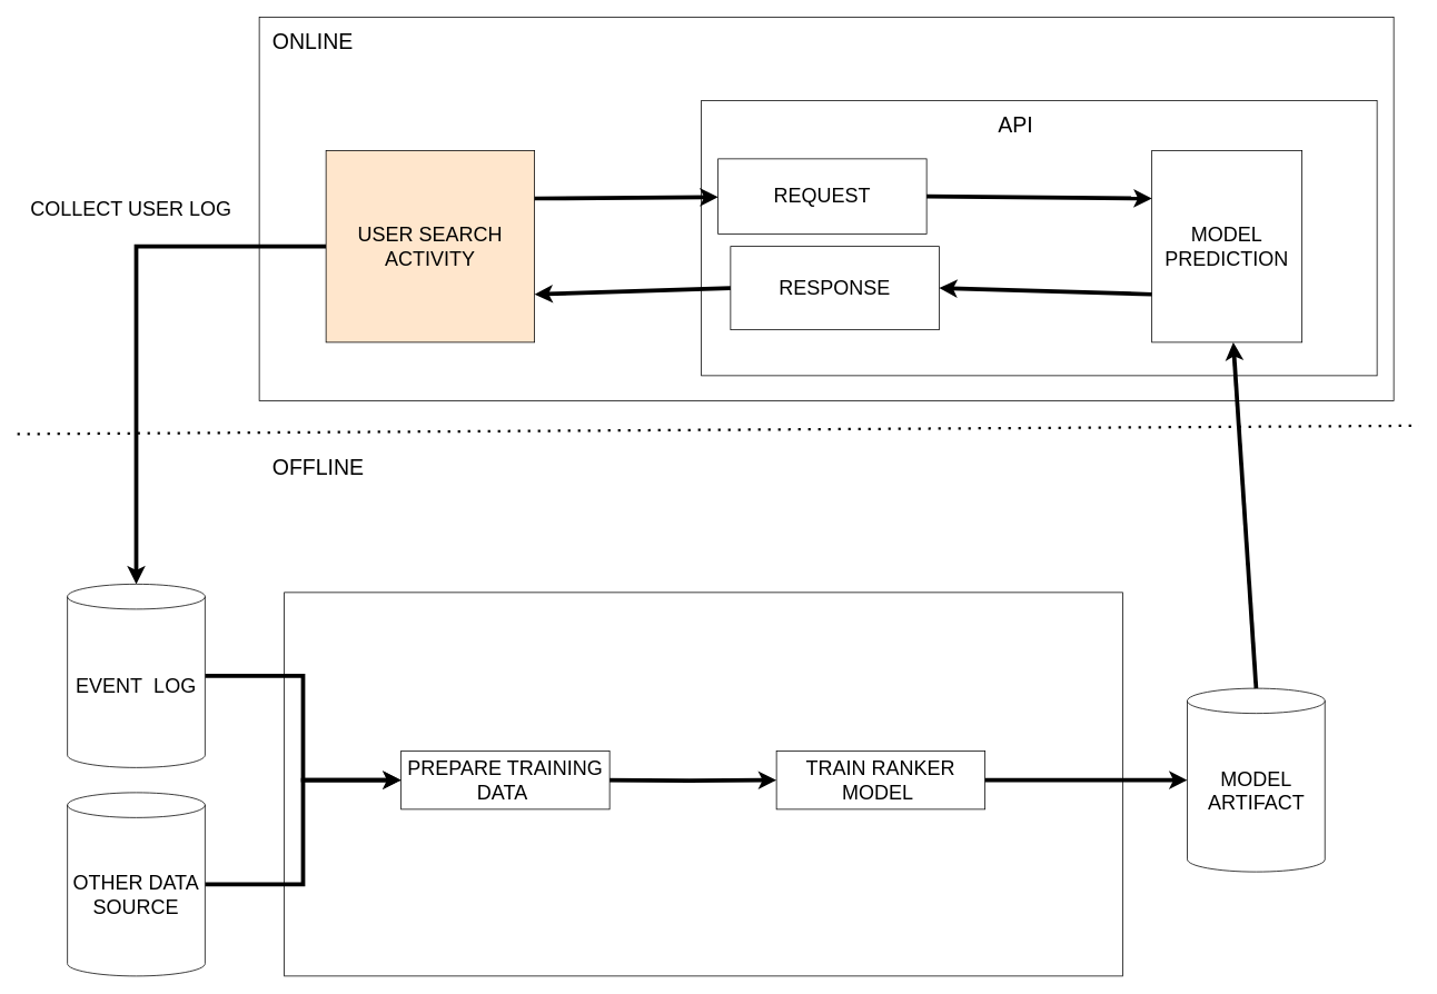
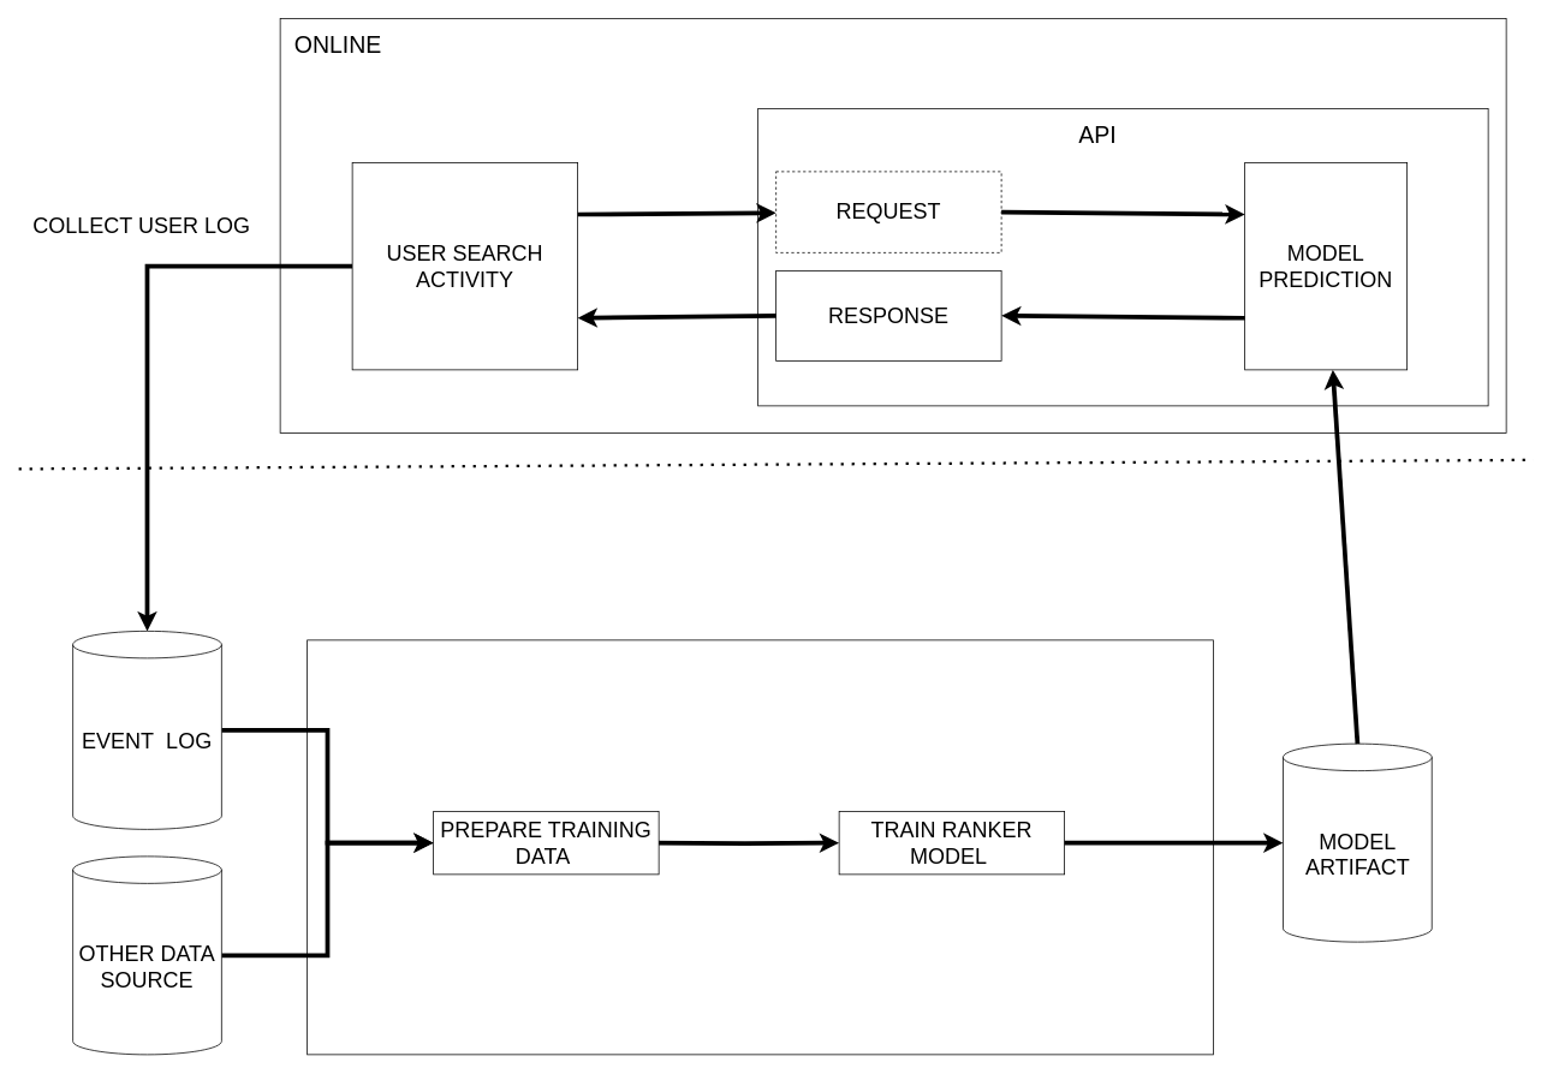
  <mxCell id="0" />
  <mxCell id="1" parent="0" />
  <mxCell id="2" value="" style="rounded=0;whiteSpace=wrap;html=1;" vertex="1" parent="1"><mxGeometry x="310" y="20" width="1360" height="460" as="geometry" /></mxCell>
  <mxCell id="3" value="" style="rounded=0;whiteSpace=wrap;html=1;" vertex="1" parent="1"><mxGeometry x="840" y="120" width="810" height="330" as="geometry" /></mxCell>
  <mxCell id="4" value="" style="endArrow=none;dashed=1;html=1;dashPattern=1 3;strokeWidth=3;rounded=0;" edge="1" parent="1"><mxGeometry width="50" height="50" relative="1" as="geometry"><mxPoint x="20" y="520" as="sourcePoint" /><mxPoint x="1700" y="510" as="targetPoint" /></mxGeometry></mxCell>
- <mxCell id="5" value="&lt;font style=&quot;font-size: 26px;&quot; face=&quot;Helvetica&quot;&gt;OFFLINE&lt;/font&gt;" style="text;strokeColor=none;fillColor=none;align=left;verticalAlign=middle;spacingLeft=4;spacingRight=4;overflow=hidden;points=[[0,0.5],[1,0.5]];portConstraint=eastwest;rotatable=0;whiteSpace=wrap;html=1;" vertex="1" parent="1"><mxGeometry x="320" y="540" width="270" height="40" as="geometry" /></mxCell>
  <mxCell id="6" value="" style="rounded=0;whiteSpace=wrap;html=1;" vertex="1" parent="1"><mxGeometry x="340" y="710" width="1005" height="460" as="geometry" /></mxCell>
  <mxCell id="7" value="" style="edgeStyle=orthogonalEdgeStyle;rounded=0;orthogonalLoop=1;jettySize=auto;html=1;entryX=0;entryY=0.5;entryDx=0;entryDy=0;strokeWidth=5;" edge="1" parent="1" target="9"><mxGeometry relative="1" as="geometry"><mxPoint x="800" y="935" as="targetPoint" /><mxPoint x="720" y="935" as="sourcePoint" /></mxGeometry></mxCell>
  <mxCell id="8" value="&lt;span style=&quot;font-size: 24px;&quot;&gt;PREPARE TRAINING DATA&amp;nbsp;&lt;/span&gt;" style="rounded=0;whiteSpace=wrap;html=1;" vertex="1" parent="1"><mxGeometry x="480" y="900" width="250" height="70" as="geometry" /></mxCell>
  <mxCell id="9" value="&lt;span style=&quot;font-size: 24px;&quot;&gt;TRAIN RANKER MODEL&amp;nbsp;&lt;/span&gt;" style="rounded=0;whiteSpace=wrap;html=1;" vertex="1" parent="1"><mxGeometry x="930" y="900" width="250" height="70" as="geometry" /></mxCell>
  <mxCell id="10" value="&lt;font style=&quot;font-size: 24px;&quot;&gt;MODEL ARTIFACT&lt;/font&gt;" style="shape=cylinder3;whiteSpace=wrap;html=1;boundedLbl=1;backgroundOutline=1;size=15;" vertex="1" parent="1"><mxGeometry x="1422.5" y="825" width="165" height="220" as="geometry" /></mxCell>
  <mxCell id="11" style="edgeStyle=orthogonalEdgeStyle;rounded=0;orthogonalLoop=1;jettySize=auto;html=1;exitX=1;exitY=0.5;exitDx=0;exitDy=0;exitPerimeter=0;entryX=0;entryY=0.5;entryDx=0;entryDy=0;strokeWidth=5;" edge="1" parent="1" source="12" target="8"><mxGeometry relative="1" as="geometry" /></mxCell>
  <mxCell id="12" value="&lt;font style=&quot;font-size: 24px;&quot;&gt;EVENT&amp;nbsp; LOG&lt;/font&gt;" style="shape=cylinder3;whiteSpace=wrap;html=1;boundedLbl=1;backgroundOutline=1;size=15;" vertex="1" parent="1"><mxGeometry x="80" y="700" width="165" height="220" as="geometry" /></mxCell>
  <mxCell id="13" style="edgeStyle=orthogonalEdgeStyle;rounded=0;orthogonalLoop=1;jettySize=auto;html=1;entryX=0.5;entryY=0;entryDx=0;entryDy=0;entryPerimeter=0;strokeWidth=5;" edge="1" parent="1" source="21" target="12"><mxGeometry relative="1" as="geometry"><mxPoint x="310" y="370" as="sourcePoint" /></mxGeometry></mxCell>
  <mxCell id="14" value="&lt;font style=&quot;font-size: 24px;&quot;&gt;COLLECT USER LOG&lt;/font&gt;" style="text;strokeColor=none;fillColor=none;align=left;verticalAlign=middle;spacingLeft=4;spacingRight=4;overflow=hidden;points=[[0,0.5],[1,0.5]];portConstraint=eastwest;rotatable=0;whiteSpace=wrap;html=1;" vertex="1" parent="1"><mxGeometry x="30" y="220" width="270" height="60" as="geometry" /></mxCell>
  <mxCell id="15" style="edgeStyle=orthogonalEdgeStyle;rounded=0;orthogonalLoop=1;jettySize=auto;html=1;exitX=1;exitY=0.5;exitDx=0;exitDy=0;exitPerimeter=0;entryX=0;entryY=0.5;entryDx=0;entryDy=0;strokeWidth=5;" edge="1" parent="1" source="16" target="8"><mxGeometry relative="1" as="geometry" /></mxCell>
  <mxCell id="16" value="&lt;font style=&quot;font-size: 24px;&quot;&gt;OTHER DATA SOURCE&lt;/font&gt;" style="shape=cylinder3;whiteSpace=wrap;html=1;boundedLbl=1;backgroundOutline=1;size=15;" vertex="1" parent="1"><mxGeometry x="80" y="950" width="165" height="220" as="geometry" /></mxCell>
  <mxCell id="17" value="&lt;font style=&quot;font-size: 26px;&quot; face=&quot;Helvetica&quot;&gt;ONLINE&lt;/font&gt;" style="text;strokeColor=none;fillColor=none;align=left;verticalAlign=middle;spacingLeft=4;spacingRight=4;overflow=hidden;points=[[0,0.5],[1,0.5]];portConstraint=eastwest;rotatable=0;whiteSpace=wrap;html=1;" vertex="1" parent="1"><mxGeometry x="320" y="30" width="270" height="40" as="geometry" /></mxCell>
- <mxCell id="18" value="&lt;span style=&quot;font-size: 24px;&quot;&gt;REQUEST&lt;/span&gt;" style="rounded=0;whiteSpace=wrap;html=1;" vertex="1" parent="1"><mxGeometry y="190" width="250" height="90" as="geometry" x="860" /></mxCell>
+ <mxCell id="18" value="&lt;span style=&quot;font-size: 24px;&quot;&gt;REQUEST&lt;/span&gt;" style="rounded=0;whiteSpace=wrap;html=1;dashed=1;" vertex="1" parent="1"><mxGeometry y="190" width="250" height="90" as="geometry" x="860" /></mxCell>
  <mxCell id="19" value="&lt;span style=&quot;font-size: 24px;&quot;&gt;MODEL PREDICTION&lt;/span&gt;" style="rounded=0;whiteSpace=wrap;html=1;" vertex="1" parent="1"><mxGeometry x="1380" y="180" width="180" height="230" as="geometry" /></mxCell>
- <mxCell id="20" value="&lt;span style=&quot;font-size: 24px;&quot;&gt;RESPONSE&lt;/span&gt;" style="rounded=0;whiteSpace=wrap;html=1;" vertex="1" parent="1"><mxGeometry x="875" y="295" width="250" height="100" as="geometry" /></mxCell>
- <mxCell id="21" value="&lt;span style=&quot;font-size: 24px;&quot;&gt;USER SEARCH ACTIVITY&lt;/span&gt;" style="rounded=0;whiteSpace=wrap;html=1;fillColor=#ffe6cc;" vertex="1" parent="1"><mxGeometry x="390" y="180" width="250" height="230" as="geometry" /></mxCell>
+ <mxCell id="20" value="&lt;span style=&quot;font-size: 24px;&quot;&gt;RESPONSE&lt;/span&gt;" style="rounded=0;whiteSpace=wrap;html=1;" vertex="1" parent="1"><mxGeometry y="300" width="250" height="100" as="geometry" x="860" /></mxCell>
+ <mxCell id="21" value="&lt;span style=&quot;font-size: 24px;&quot;&gt;USER SEARCH ACTIVITY&lt;/span&gt;" style="rounded=0;whiteSpace=wrap;html=1;" vertex="1" parent="1"><mxGeometry x="390" y="180" width="250" height="230" as="geometry" /></mxCell>
  <mxCell id="22" value="" style="endArrow=classic;html=1;rounded=0;exitX=0.5;exitY=0;exitDx=0;exitDy=0;exitPerimeter=0;strokeWidth=5;" edge="1" parent="1" source="10" target="19"><mxGeometry width="50" height="50" relative="1" as="geometry"><mxPoint x="720" y="380" as="sourcePoint" /><mxPoint x="1502.5" y="500" as="targetPoint" /></mxGeometry></mxCell>
  <mxCell id="23" value="" style="endArrow=classic;html=1;rounded=0;strokeWidth=5;" edge="1" parent="1" source="9" target="10"><mxGeometry width="50" height="50" relative="1" as="geometry"><mxPoint x="770" y="840" as="sourcePoint" /><mxPoint x="820" y="790" as="targetPoint" /></mxGeometry></mxCell>
  <mxCell id="24" value="" style="endArrow=classic;html=1;rounded=0;exitX=1;exitY=0.25;exitDx=0;exitDy=0;strokeWidth=5;" edge="1" parent="1" source="21" target="18"><mxGeometry width="50" height="50" relative="1" as="geometry"><mxPoint x="770" y="750" as="sourcePoint" /><mxPoint x="820" y="700" as="targetPoint" /></mxGeometry></mxCell>
  <mxCell id="25" value="" style="endArrow=classic;html=1;rounded=0;entryX=0;entryY=0.25;entryDx=0;entryDy=0;exitX=1;exitY=0.5;exitDx=0;exitDy=0;strokeWidth=5;" edge="1" parent="1" source="18" target="19"><mxGeometry width="50" height="50" relative="1" as="geometry"><mxPoint x="770" y="750" as="sourcePoint" /><mxPoint x="820" y="700" as="targetPoint" /></mxGeometry></mxCell>
  <mxCell id="26" value="" style="endArrow=classic;html=1;rounded=0;entryX=1;entryY=0.5;entryDx=0;entryDy=0;exitX=0;exitY=0.75;exitDx=0;exitDy=0;strokeWidth=5;" edge="1" parent="1" source="19" target="20"><mxGeometry width="50" height="50" relative="1" as="geometry"><mxPoint x="770" y="750" as="sourcePoint" /><mxPoint x="820" y="700" as="targetPoint" /></mxGeometry></mxCell>
  <mxCell id="27" value="" style="endArrow=classic;html=1;rounded=0;entryX=1;entryY=0.75;entryDx=0;entryDy=0;exitX=0;exitY=0.5;exitDx=0;exitDy=0;strokeWidth=5;" edge="1" parent="1" source="20" target="21"><mxGeometry width="50" height="50" relative="1" as="geometry"><mxPoint x="770" y="750" as="sourcePoint" /><mxPoint x="820" y="700" as="targetPoint" /></mxGeometry></mxCell>
  <mxCell id="28" value="&lt;span style=&quot;font-size: 26px;&quot;&gt;API&lt;/span&gt;" style="text;strokeColor=none;fillColor=none;align=left;verticalAlign=middle;spacingLeft=4;spacingRight=4;overflow=hidden;points=[[0,0.5],[1,0.5]];portConstraint=eastwest;rotatable=0;whiteSpace=wrap;html=1;" vertex="1" parent="1"><mxGeometry x="1190" y="130" width="270" height="40" as="geometry" /></mxCell>
